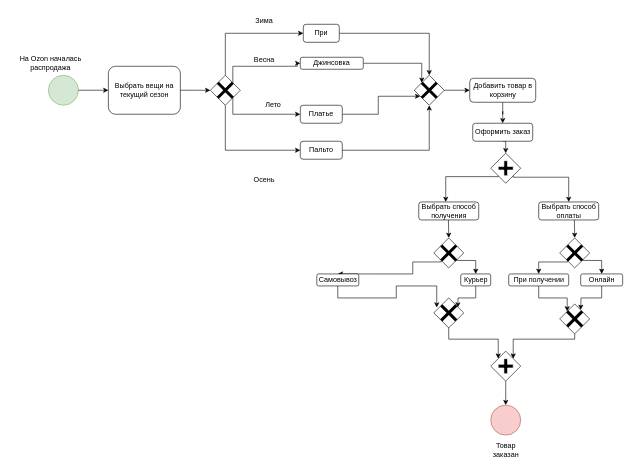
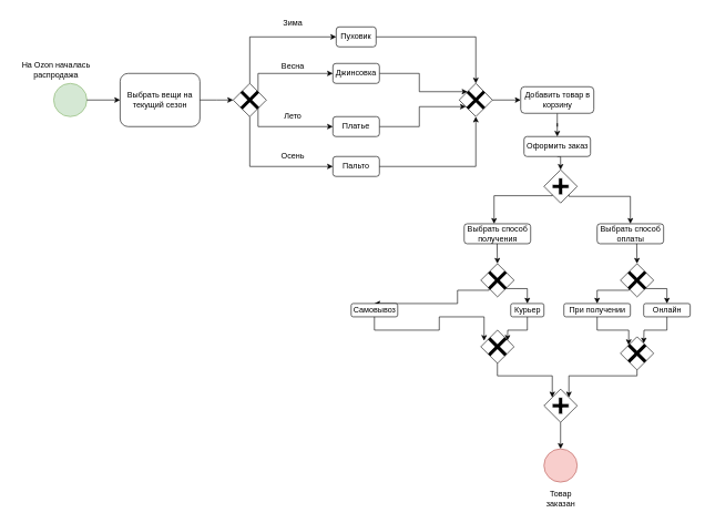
  <mxCell id="0" />
  <mxCell id="1" parent="0" />
  <mxCell id="2" value="" style="shape=mxgraph.bpmn.shape;html=1;verticalLabelPosition=bottom;labelBackgroundColor=#ffffff;verticalAlign=top;perimeter=ellipsePerimeter;outline=standard;symbol=general;fillColor=#d5e8d4;strokeColor=#82b366;" parent="1" vertex="1"><mxGeometry x="80" y="125" width="50" height="50" as="geometry" /></mxCell>
  <mxCell id="3" value="Выбрать вещи на&lt;div&gt;текущий сезон&lt;/div&gt;" style="shape=ext;rounded=1;html=1;whiteSpace=wrap;" parent="1" vertex="1"><mxGeometry x="180" y="110" width="120" height="80" as="geometry" /></mxCell>
  <mxCell id="4" style="edgeStyle=orthogonalEdgeStyle;rounded=0;orthogonalLoop=1;jettySize=auto;html=1;exitX=1;exitY=0.5;exitDx=0;exitDy=0;entryX=0.5;entryY=0;entryDx=0;entryDy=0;" edge="1" parent="1" source="5" target="27"><mxGeometry relative="1" as="geometry" /></mxCell>
- <mxCell id="5" value="При" style="shape=ext;rounded=1;html=1;whiteSpace=wrap;" parent="1" vertex="1"><mxGeometry x="505" y="40" width="60" height="30" as="geometry" /></mxCell>
+ <mxCell id="5" value="Пуховик" style="shape=ext;rounded=1;html=1;whiteSpace=wrap;" parent="1" vertex="1"><mxGeometry x="505" y="40" width="60" height="30" as="geometry" /></mxCell>
  <mxCell id="6" style="edgeStyle=orthogonalEdgeStyle;rounded=0;html=1;jettySize=auto;orthogonalLoop=1;" parent="1" source="2" target="3" edge="1"><mxGeometry relative="1" as="geometry" /></mxCell>
  <mxCell id="7" value="На Ozon началась&amp;nbsp;&lt;div&gt;распродажа&amp;nbsp;&lt;/div&gt;" style="text;html=1;align=center;verticalAlign=middle;resizable=0;points=[];autosize=1;strokeColor=none;fillColor=none;" vertex="1" parent="1"><mxGeometry x="20" y="85" width="130" height="40" as="geometry" /></mxCell>
  <mxCell id="8" value="" style="edgeStyle=orthogonalEdgeStyle;rounded=0;html=1;jettySize=auto;orthogonalLoop=1;" edge="1" parent="1" source="3"><mxGeometry relative="1" as="geometry"><mxPoint x="300" y="150" as="sourcePoint" /><mxPoint x="350" y="150" as="targetPoint" /></mxGeometry></mxCell>
  <mxCell id="9" style="edgeStyle=orthogonalEdgeStyle;rounded=0;orthogonalLoop=1;jettySize=auto;html=1;exitX=1;exitY=1;exitDx=0;exitDy=0;entryX=0;entryY=0.5;entryDx=0;entryDy=0;" edge="1" parent="1" source="13" target="19"><mxGeometry relative="1" as="geometry"><Array as="points"><mxPoint x="388" y="190" /></Array></mxGeometry></mxCell>
  <mxCell id="10" style="edgeStyle=orthogonalEdgeStyle;rounded=0;orthogonalLoop=1;jettySize=auto;html=1;exitX=1;exitY=0;exitDx=0;exitDy=0;entryX=0;entryY=0.5;entryDx=0;entryDy=0;" edge="1" parent="1" source="13" target="17"><mxGeometry relative="1" as="geometry"><Array as="points"><mxPoint x="388" y="110" /><mxPoint x="495" y="110" /></Array></mxGeometry></mxCell>
  <mxCell id="11" style="edgeStyle=orthogonalEdgeStyle;rounded=0;orthogonalLoop=1;jettySize=auto;html=1;exitX=0.5;exitY=0;exitDx=0;exitDy=0;entryX=0;entryY=0.5;entryDx=0;entryDy=0;" edge="1" parent="1" source="13" target="5"><mxGeometry relative="1" as="geometry" /></mxCell>
  <mxCell id="12" style="edgeStyle=orthogonalEdgeStyle;rounded=0;orthogonalLoop=1;jettySize=auto;html=1;exitX=0.5;exitY=1;exitDx=0;exitDy=0;entryX=0;entryY=0.5;entryDx=0;entryDy=0;" edge="1" parent="1" source="13" target="20"><mxGeometry relative="1" as="geometry" /></mxCell>
  <mxCell id="13" value="" style="rhombus;whiteSpace=wrap;html=1;" vertex="1" parent="1"><mxGeometry x="350" y="125" width="50" height="50" as="geometry" /></mxCell>
  <mxCell id="14" value="" style="endArrow=none;html=1;rounded=0;entryX=1;entryY=0;entryDx=0;entryDy=0;exitX=0;exitY=1;exitDx=0;exitDy=0;strokeWidth=5;elbow=vertical;movable=1;resizable=1;rotatable=1;deletable=1;editable=1;locked=0;connectable=1;" edge="1" parent="1" source="13" target="13"><mxGeometry width="50" height="50" relative="1" as="geometry"><mxPoint x="500" y="170" as="sourcePoint" /><mxPoint x="530" y="140" as="targetPoint" /></mxGeometry></mxCell>
  <mxCell id="15" value="" style="endArrow=none;html=1;rounded=0;entryX=1;entryY=0;entryDx=0;entryDy=0;exitX=0;exitY=1;exitDx=0;exitDy=0;strokeWidth=5;movable=1;resizable=1;rotatable=1;deletable=1;editable=1;locked=0;connectable=1;" edge="1" parent="1"><mxGeometry width="50" height="50" relative="1" as="geometry"><mxPoint x="362.5" y="137.5" as="sourcePoint" /><mxPoint x="387.5" y="162.5" as="targetPoint" /></mxGeometry></mxCell>
  <mxCell id="16" style="edgeStyle=orthogonalEdgeStyle;rounded=0;orthogonalLoop=1;jettySize=auto;html=1;exitX=1;exitY=0.5;exitDx=0;exitDy=0;entryX=0;entryY=0;entryDx=0;entryDy=0;" edge="1" parent="1" source="17" target="27"><mxGeometry relative="1" as="geometry" /></mxCell>
- <mxCell id="17" value="Джинсовка" style="shape=ext;rounded=1;html=1;whiteSpace=wrap;" vertex="1" parent="1"><mxGeometry x="500" y="95" width="105" height="20" as="geometry" /></mxCell>
+ <mxCell id="17" value="Джинсовка" style="shape=ext;rounded=1;html=1;whiteSpace=wrap;" vertex="1" parent="1"><mxGeometry x="500" y="95" width="70" height="30" as="geometry" /></mxCell>
  <mxCell id="18" style="edgeStyle=orthogonalEdgeStyle;rounded=0;orthogonalLoop=1;jettySize=auto;html=1;exitX=1;exitY=0.5;exitDx=0;exitDy=0;" edge="1" parent="1" source="19"><mxGeometry relative="1" as="geometry"><mxPoint x="700" y="160" as="targetPoint" /><Array as="points"><mxPoint x="630" y="190" /><mxPoint x="630" y="160" /></Array></mxGeometry></mxCell>
  <mxCell id="19" value="Платье" style="shape=ext;rounded=1;html=1;whiteSpace=wrap;" vertex="1" parent="1"><mxGeometry x="500" y="175" width="70" height="30" as="geometry" /></mxCell>
  <mxCell id="20" value="Пальто" style="shape=ext;rounded=1;html=1;whiteSpace=wrap;" vertex="1" parent="1"><mxGeometry x="500" y="235" width="70" height="30" as="geometry" /></mxCell>
  <mxCell id="21" value="Зима" style="text;html=1;align=center;verticalAlign=middle;whiteSpace=wrap;rounded=0;" vertex="1" parent="1"><mxGeometry x="410" y="20" width="60" height="30" as="geometry" /></mxCell>
  <mxCell id="22" value="Весна" style="text;html=1;align=center;verticalAlign=middle;whiteSpace=wrap;rounded=0;" vertex="1" parent="1"><mxGeometry x="410" y="85" width="60" height="30" as="geometry" /></mxCell>
- <mxCell id="23" value="Лето" style="text;html=1;align=center;verticalAlign=middle;whiteSpace=wrap;rounded=0;" vertex="1" parent="1"><mxGeometry x="425" y="160" width="60" height="30" as="geometry" /></mxCell>
- <mxCell id="24" value="Осень" style="text;html=1;align=center;verticalAlign=middle;whiteSpace=wrap;rounded=0;" vertex="1" parent="1"><mxGeometry x="410" y="285" width="60" height="30" as="geometry" /></mxCell>
+ <mxCell id="23" value="Лето" style="text;html=1;align=center;verticalAlign=middle;whiteSpace=wrap;rounded=0;" vertex="1" parent="1"><mxGeometry x="410" y="160" width="60" height="30" as="geometry" /></mxCell>
+ <mxCell id="24" value="Осень" style="text;html=1;align=center;verticalAlign=middle;whiteSpace=wrap;rounded=0;" vertex="1" parent="1"><mxGeometry x="410" y="220" width="60" height="30" as="geometry" /></mxCell>
  <mxCell id="25" value="" style="edgeStyle=orthogonalEdgeStyle;rounded=0;orthogonalLoop=1;jettySize=auto;html=1;entryX=0.5;entryY=1;entryDx=0;entryDy=0;" edge="1" parent="1" target="27"><mxGeometry relative="1" as="geometry"><mxPoint x="570" y="250" as="sourcePoint" /><mxPoint x="680" y="230" as="targetPoint" /><Array as="points"><mxPoint x="715" y="250" /></Array></mxGeometry></mxCell>
  <mxCell id="26" style="edgeStyle=orthogonalEdgeStyle;rounded=0;orthogonalLoop=1;jettySize=auto;html=1;exitX=1;exitY=0.5;exitDx=0;exitDy=0;entryX=0;entryY=0.5;entryDx=0;entryDy=0;" edge="1" parent="1" source="27" target="31"><mxGeometry relative="1" as="geometry"><mxPoint x="780" y="150" as="targetPoint" /></mxGeometry></mxCell>
  <mxCell id="27" value="" style="rhombus;whiteSpace=wrap;html=1;" vertex="1" parent="1"><mxGeometry x="690" y="125" width="50" height="50" as="geometry" /></mxCell>
  <mxCell id="28" value="" style="endArrow=none;html=1;rounded=0;entryX=1;entryY=0;entryDx=0;entryDy=0;exitX=0;exitY=1;exitDx=0;exitDy=0;strokeWidth=5;elbow=vertical;movable=0;resizable=0;rotatable=0;deletable=0;editable=0;locked=1;connectable=0;" edge="1" parent="1" source="27" target="27"><mxGeometry width="50" height="50" relative="1" as="geometry"><mxPoint x="890" y="235" as="sourcePoint" /><mxPoint x="920" y="205" as="targetPoint" /></mxGeometry></mxCell>
  <mxCell id="29" value="" style="endArrow=none;html=1;rounded=0;entryX=1;entryY=0;entryDx=0;entryDy=0;exitX=0;exitY=1;exitDx=0;exitDy=0;strokeWidth=5;movable=1;resizable=1;rotatable=1;deletable=1;editable=1;locked=0;connectable=1;" edge="1" parent="1"><mxGeometry width="50" height="50" relative="1" as="geometry"><mxPoint x="702.5" y="137.5" as="sourcePoint" /><mxPoint x="727.5" y="162.5" as="targetPoint" /></mxGeometry></mxCell>
  <mxCell id="30" style="edgeStyle=orthogonalEdgeStyle;rounded=0;orthogonalLoop=1;jettySize=auto;html=1;exitX=0.5;exitY=1;exitDx=0;exitDy=0;" edge="1" parent="1" source="31" target="33"><mxGeometry relative="1" as="geometry" /></mxCell>
  <mxCell id="31" value="Добавить товар в корзину" style="shape=ext;rounded=1;html=1;whiteSpace=wrap;" vertex="1" parent="1"><mxGeometry x="782.5" y="130" width="110" height="40" as="geometry" /></mxCell>
  <mxCell id="32" style="edgeStyle=orthogonalEdgeStyle;rounded=0;orthogonalLoop=1;jettySize=auto;html=1;exitX=0.5;exitY=1;exitDx=0;exitDy=0;entryX=0.5;entryY=0;entryDx=0;entryDy=0;" edge="1" parent="1" source="33" target="34"><mxGeometry relative="1" as="geometry" /></mxCell>
  <mxCell id="33" value="Оформить заказ" style="shape=ext;rounded=1;html=1;whiteSpace=wrap;" vertex="1" parent="1"><mxGeometry x="787.5" y="205" width="100" height="30" as="geometry" /></mxCell>
  <mxCell id="34" value="" style="shape=mxgraph.bpmn.shape;html=1;verticalLabelPosition=bottom;labelBackgroundColor=#ffffff;verticalAlign=top;perimeter=rhombusPerimeter;background=gateway;outline=none;symbol=parallelGw;" vertex="1" parent="1"><mxGeometry x="817.5" y="255" width="50" height="50" as="geometry" /></mxCell>
  <mxCell id="35" value="Выбрать способ получения" style="shape=ext;rounded=1;html=1;whiteSpace=wrap;" vertex="1" parent="1"><mxGeometry x="697.5" y="336.25" width="100" height="30" as="geometry" /></mxCell>
  <mxCell id="36" value="Выбрать способ оплаты" style="shape=ext;rounded=1;html=1;whiteSpace=wrap;" vertex="1" parent="1"><mxGeometry x="897.5" y="336.25" width="100" height="30" as="geometry" /></mxCell>
  <mxCell id="37" value="" style="edgeStyle=orthogonalEdgeStyle;rounded=0;html=1;jettySize=auto;orthogonalLoop=1;exitX=0.75;exitY=0.75;exitDx=0;exitDy=0;exitPerimeter=0;entryX=0.5;entryY=0;entryDx=0;entryDy=0;" edge="1" parent="1" source="34" target="36"><mxGeometry relative="1" as="geometry"><mxPoint x="857.5" y="295" as="sourcePoint" /><mxPoint x="902.5" y="335" as="targetPoint" /><Array as="points"><mxPoint x="855.5" y="295" /><mxPoint x="947.5" y="295" /></Array></mxGeometry></mxCell>
  <mxCell id="38" value="" style="edgeStyle=orthogonalEdgeStyle;rounded=0;html=1;jettySize=auto;orthogonalLoop=1;exitX=0.25;exitY=0.75;exitDx=0;exitDy=0;exitPerimeter=0;" edge="1" parent="1" source="34"><mxGeometry relative="1" as="geometry"><mxPoint x="795" y="293.75" as="sourcePoint" /><mxPoint x="742.5" y="336.25" as="targetPoint" /><Array as="points"><mxPoint x="830.5" y="294" /><mxPoint x="742.5" y="294" /></Array></mxGeometry></mxCell>
  <mxCell id="39" style="edgeStyle=orthogonalEdgeStyle;rounded=0;orthogonalLoop=1;jettySize=auto;html=1;exitX=0;exitY=1;exitDx=0;exitDy=0;entryX=0.5;entryY=0;entryDx=0;entryDy=0;" edge="1" parent="1" source="41" target="51"><mxGeometry relative="1" as="geometry"><Array as="points"><mxPoint x="735.5" y="436.25" /><mxPoint x="687.5" y="436.25" /></Array></mxGeometry></mxCell>
  <mxCell id="40" style="edgeStyle=orthogonalEdgeStyle;rounded=0;orthogonalLoop=1;jettySize=auto;html=1;exitX=1;exitY=1;exitDx=0;exitDy=0;entryX=0.5;entryY=0;entryDx=0;entryDy=0;" edge="1" parent="1" source="41" target="53"><mxGeometry relative="1" as="geometry" /></mxCell>
  <mxCell id="41" value="" style="rhombus;whiteSpace=wrap;html=1;" vertex="1" parent="1"><mxGeometry x="722.5" y="396.25" width="50" height="50" as="geometry" /></mxCell>
  <mxCell id="42" value="" style="endArrow=none;html=1;rounded=0;entryX=1;entryY=0;entryDx=0;entryDy=0;exitX=0;exitY=1;exitDx=0;exitDy=0;strokeWidth=5;elbow=vertical;" edge="1" source="41" target="41" parent="1"><mxGeometry width="50" height="50" relative="1" as="geometry"><mxPoint x="712.5" y="441.25" as="sourcePoint" /><mxPoint x="742.5" y="411.25" as="targetPoint" /></mxGeometry></mxCell>
  <mxCell id="43" value="" style="endArrow=none;html=1;rounded=0;entryX=1;entryY=0;entryDx=0;entryDy=0;exitX=0;exitY=1;exitDx=0;exitDy=0;strokeWidth=5;" edge="1" parent="1"><mxGeometry width="50" height="50" relative="1" as="geometry"><mxPoint x="735" y="408.75" as="sourcePoint" /><mxPoint x="760" y="433.75" as="targetPoint" /></mxGeometry></mxCell>
  <mxCell id="44" value="" style="edgeStyle=orthogonalEdgeStyle;rounded=0;html=1;jettySize=auto;orthogonalLoop=1;entryX=0.5;entryY=0;entryDx=0;entryDy=0;" edge="1" parent="1" target="41"><mxGeometry relative="1" as="geometry"><mxPoint x="747" y="366.25" as="sourcePoint" /><mxPoint x="747" y="391.25" as="targetPoint" /></mxGeometry></mxCell>
  <mxCell id="45" style="edgeStyle=orthogonalEdgeStyle;rounded=0;orthogonalLoop=1;jettySize=auto;html=1;entryX=0.5;entryY=0;entryDx=0;entryDy=0;" edge="1" parent="1" target="59"><mxGeometry relative="1" as="geometry"><mxPoint x="945.5" y="426.25" as="sourcePoint" /><Array as="points"><mxPoint x="945.5" y="436.25" /><mxPoint x="897.5" y="436.25" /></Array></mxGeometry></mxCell>
  <mxCell id="46" style="edgeStyle=orthogonalEdgeStyle;rounded=0;orthogonalLoop=1;jettySize=auto;html=1;exitX=1;exitY=1;exitDx=0;exitDy=0;entryX=0.5;entryY=0;entryDx=0;entryDy=0;" edge="1" parent="1" source="47" target="61"><mxGeometry relative="1" as="geometry" /></mxCell>
  <mxCell id="47" value="" style="rhombus;whiteSpace=wrap;html=1;" vertex="1" parent="1"><mxGeometry x="932.5" y="396.25" width="50" height="50" as="geometry" /></mxCell>
  <mxCell id="48" value="" style="endArrow=none;html=1;rounded=0;entryX=1;entryY=0;entryDx=0;entryDy=0;exitX=0;exitY=1;exitDx=0;exitDy=0;strokeWidth=5;elbow=vertical;" edge="1" parent="1" source="47" target="47"><mxGeometry width="50" height="50" relative="1" as="geometry"><mxPoint x="922.5" y="441.25" as="sourcePoint" /><mxPoint x="952.5" y="411.25" as="targetPoint" /></mxGeometry></mxCell>
  <mxCell id="49" value="" style="endArrow=none;html=1;rounded=0;entryX=1;entryY=0;entryDx=0;entryDy=0;exitX=0;exitY=1;exitDx=0;exitDy=0;strokeWidth=5;" edge="1" parent="1"><mxGeometry width="50" height="50" relative="1" as="geometry"><mxPoint x="945" y="408.75" as="sourcePoint" /><mxPoint x="970" y="433.75" as="targetPoint" /></mxGeometry></mxCell>
  <mxCell id="50" value="" style="edgeStyle=orthogonalEdgeStyle;rounded=0;html=1;jettySize=auto;orthogonalLoop=1;entryX=0.5;entryY=0;entryDx=0;entryDy=0;" edge="1" parent="1" target="47"><mxGeometry relative="1" as="geometry"><mxPoint x="957" y="366.25" as="sourcePoint" /><mxPoint x="957" y="391.25" as="targetPoint" /></mxGeometry></mxCell>
  <mxCell id="51" value="Самовывоз" style="shape=ext;rounded=1;html=1;whiteSpace=wrap;" vertex="1" parent="1"><mxGeometry x="527.5" y="456.25" width="70" height="20" as="geometry" /></mxCell>
  <mxCell id="52" style="edgeStyle=orthogonalEdgeStyle;rounded=0;orthogonalLoop=1;jettySize=auto;html=1;exitX=0.5;exitY=1;exitDx=0;exitDy=0;" edge="1" parent="1" source="53"><mxGeometry relative="1" as="geometry"><mxPoint x="762.5" y="512.25" as="targetPoint" /></mxGeometry></mxCell>
  <mxCell id="53" value="Курьер" style="shape=ext;rounded=1;html=1;whiteSpace=wrap;" vertex="1" parent="1"><mxGeometry x="767.5" y="456.25" width="50" height="20" as="geometry" /></mxCell>
  <mxCell id="54" value="" style="rhombus;whiteSpace=wrap;html=1;" vertex="1" parent="1"><mxGeometry x="722.5" y="496.25" width="50" height="50" as="geometry" /></mxCell>
  <mxCell id="55" value="" style="endArrow=none;html=1;rounded=0;entryX=1;entryY=0;entryDx=0;entryDy=0;exitX=0;exitY=1;exitDx=0;exitDy=0;strokeWidth=5;elbow=vertical;" edge="1" source="54" target="54" parent="1"><mxGeometry width="50" height="50" relative="1" as="geometry"><mxPoint x="712.5" y="541.25" as="sourcePoint" /><mxPoint x="742.5" y="511.25" as="targetPoint" /></mxGeometry></mxCell>
  <mxCell id="56" value="" style="endArrow=none;html=1;rounded=0;entryX=1;entryY=0;entryDx=0;entryDy=0;exitX=0;exitY=1;exitDx=0;exitDy=0;strokeWidth=5;" edge="1" parent="1"><mxGeometry width="50" height="50" relative="1" as="geometry"><mxPoint x="735" y="508.75" as="sourcePoint" /><mxPoint x="760" y="533.75" as="targetPoint" /></mxGeometry></mxCell>
  <mxCell id="57" style="edgeStyle=orthogonalEdgeStyle;rounded=0;orthogonalLoop=1;jettySize=auto;html=1;exitX=0.5;exitY=1;exitDx=0;exitDy=0;entryX=0.1;entryY=0.32;entryDx=0;entryDy=0;entryPerimeter=0;" edge="1" parent="1" source="51" target="54"><mxGeometry relative="1" as="geometry" /></mxCell>
  <mxCell id="58" style="edgeStyle=orthogonalEdgeStyle;rounded=0;orthogonalLoop=1;jettySize=auto;html=1;exitX=0.5;exitY=1;exitDx=0;exitDy=0;entryX=0;entryY=0;entryDx=0;entryDy=0;" edge="1" parent="1" source="59" target="62"><mxGeometry relative="1" as="geometry" /></mxCell>
  <mxCell id="59" value="При получении" style="shape=ext;rounded=1;html=1;whiteSpace=wrap;" vertex="1" parent="1"><mxGeometry x="847.5" y="456.25" width="100" height="20" as="geometry" /></mxCell>
  <mxCell id="60" style="edgeStyle=orthogonalEdgeStyle;rounded=0;orthogonalLoop=1;jettySize=auto;html=1;exitX=0.5;exitY=1;exitDx=0;exitDy=0;" edge="1" parent="1" source="61"><mxGeometry relative="1" as="geometry"><mxPoint x="967.5" y="516.25" as="targetPoint" /></mxGeometry></mxCell>
  <mxCell id="61" value="Онлайн" style="shape=ext;rounded=1;html=1;whiteSpace=wrap;" vertex="1" parent="1"><mxGeometry x="967.5" y="456.25" width="70" height="20" as="geometry" /></mxCell>
  <mxCell id="62" value="" style="rhombus;whiteSpace=wrap;html=1;" vertex="1" parent="1"><mxGeometry x="932.5" y="506.25" width="50" height="50" as="geometry" /></mxCell>
  <mxCell id="63" value="" style="endArrow=none;html=1;rounded=0;entryX=1;entryY=0;entryDx=0;entryDy=0;exitX=0;exitY=1;exitDx=0;exitDy=0;strokeWidth=5;elbow=vertical;" edge="1" source="62" target="62" parent="1"><mxGeometry width="50" height="50" relative="1" as="geometry"><mxPoint x="922.5" y="551.25" as="sourcePoint" /><mxPoint x="952.5" y="521.25" as="targetPoint" /></mxGeometry></mxCell>
  <mxCell id="64" value="" style="endArrow=none;html=1;rounded=0;entryX=1;entryY=0;entryDx=0;entryDy=0;exitX=0;exitY=1;exitDx=0;exitDy=0;strokeWidth=5;" edge="1" parent="1"><mxGeometry width="50" height="50" relative="1" as="geometry"><mxPoint x="945" y="518.75" as="sourcePoint" /><mxPoint x="970" y="543.75" as="targetPoint" /></mxGeometry></mxCell>
  <mxCell id="65" style="edgeStyle=orthogonalEdgeStyle;rounded=0;orthogonalLoop=1;jettySize=auto;html=1;exitX=0.5;exitY=1;exitDx=0;exitDy=0;entryX=0.5;entryY=0;entryDx=0;entryDy=0;" edge="1" parent="1" source="66" target="69"><mxGeometry relative="1" as="geometry" /></mxCell>
  <mxCell id="66" value="" style="shape=mxgraph.bpmn.shape;html=1;verticalLabelPosition=bottom;labelBackgroundColor=#ffffff;verticalAlign=top;perimeter=rhombusPerimeter;background=gateway;outline=none;symbol=parallelGw;" vertex="1" parent="1"><mxGeometry x="817.5" y="585" width="50" height="50" as="geometry" /></mxCell>
  <mxCell id="67" style="edgeStyle=orthogonalEdgeStyle;rounded=0;orthogonalLoop=1;jettySize=auto;html=1;exitX=0.5;exitY=1;exitDx=0;exitDy=0;entryX=0.75;entryY=0.25;entryDx=0;entryDy=0;entryPerimeter=0;" edge="1" parent="1" source="62" target="66"><mxGeometry relative="1" as="geometry"><Array as="points"><mxPoint x="957.5" y="565" /><mxPoint x="855.5" y="565" /></Array></mxGeometry></mxCell>
  <mxCell id="68" style="edgeStyle=orthogonalEdgeStyle;rounded=0;orthogonalLoop=1;jettySize=auto;html=1;exitX=0.5;exitY=1;exitDx=0;exitDy=0;entryX=0.25;entryY=0.25;entryDx=0;entryDy=0;entryPerimeter=0;" edge="1" parent="1" source="54" target="66"><mxGeometry relative="1" as="geometry"><Array as="points"><mxPoint x="747.5" y="565" /><mxPoint x="830.5" y="565" /></Array></mxGeometry></mxCell>
  <mxCell id="69" value="" style="shape=mxgraph.bpmn.shape;html=1;verticalLabelPosition=bottom;labelBackgroundColor=#ffffff;verticalAlign=top;perimeter=ellipsePerimeter;outline=standard;symbol=general;fillColor=#f8cecc;strokeColor=#b85450;" vertex="1" parent="1"><mxGeometry x="817.5" y="675" width="50" height="50" as="geometry" /></mxCell>
  <mxCell id="70" value="Товар заказан" style="text;html=1;align=center;verticalAlign=middle;whiteSpace=wrap;rounded=0;" vertex="1" parent="1"><mxGeometry x="812.5" y="735" width="60" height="30" as="geometry" /></mxCell>
